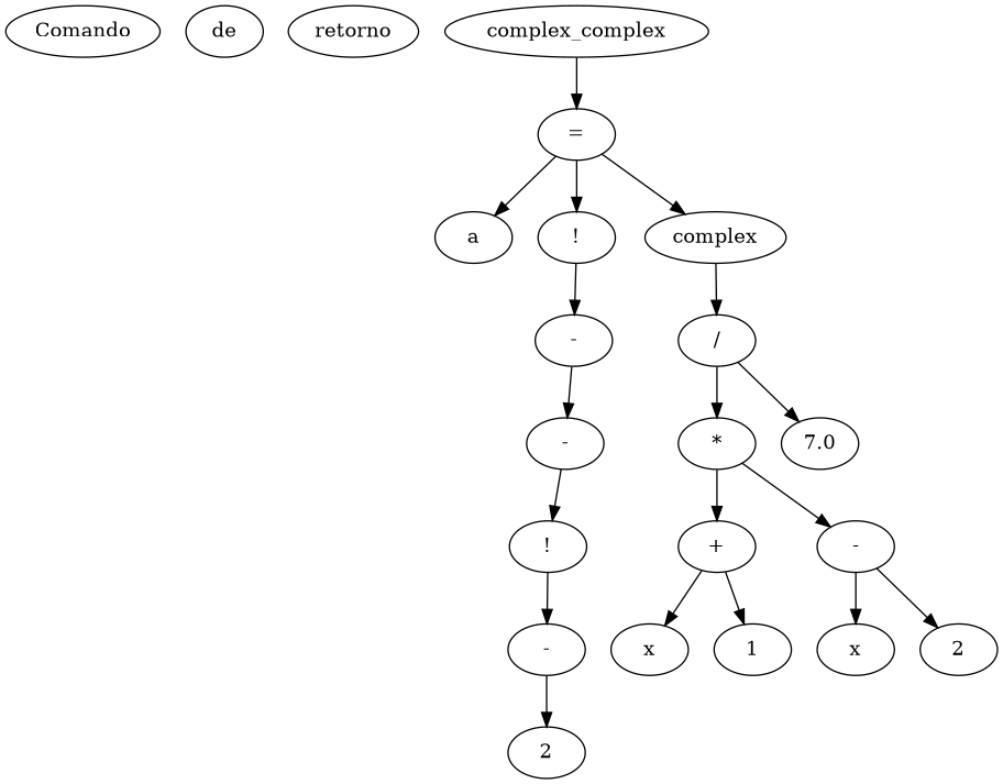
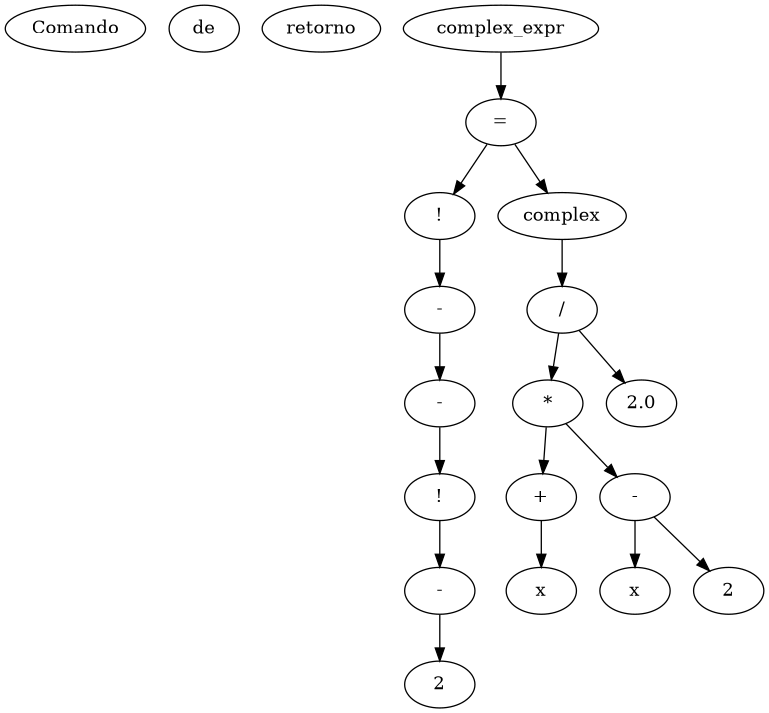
  digraph {
    Comando
    de
    retorno
-   n4 [label=complex_complex]
+   n4 [label=complex_expr]
    n5 [label="="]
-   n6 [label=a]
    n7 [label="!"]
    n8 [label=complex]
    n9 [label="-"]
    n10 [label="/"]
    n11 [label="-"]
    n12 [label="*"]
-   n13 [label=7.0]
+   n13 [label=2.0]
    n14 [label="!"]
    n15 [label="-"]
    n16 [label=2]
    n17 [label="+"]
    n18 [label="-"]
    n19 [label=x]
-   n20 [label=1]
    n21 [label=x]
    n22 [label=2]
    n4 -> n5
-   n5 -> n6
    n5 -> n7
    n5 -> n8
    n7 -> n9
    n8 -> n10
    n9 -> n11
    n10 -> n12
    n10 -> n13
    n11 -> n14
    n12 -> n17
    n12 -> n18
    n14 -> n15
    n15 -> n16
    n17 -> n19
-   n17 -> n20
    n18 -> n21
    n18 -> n22
  }
